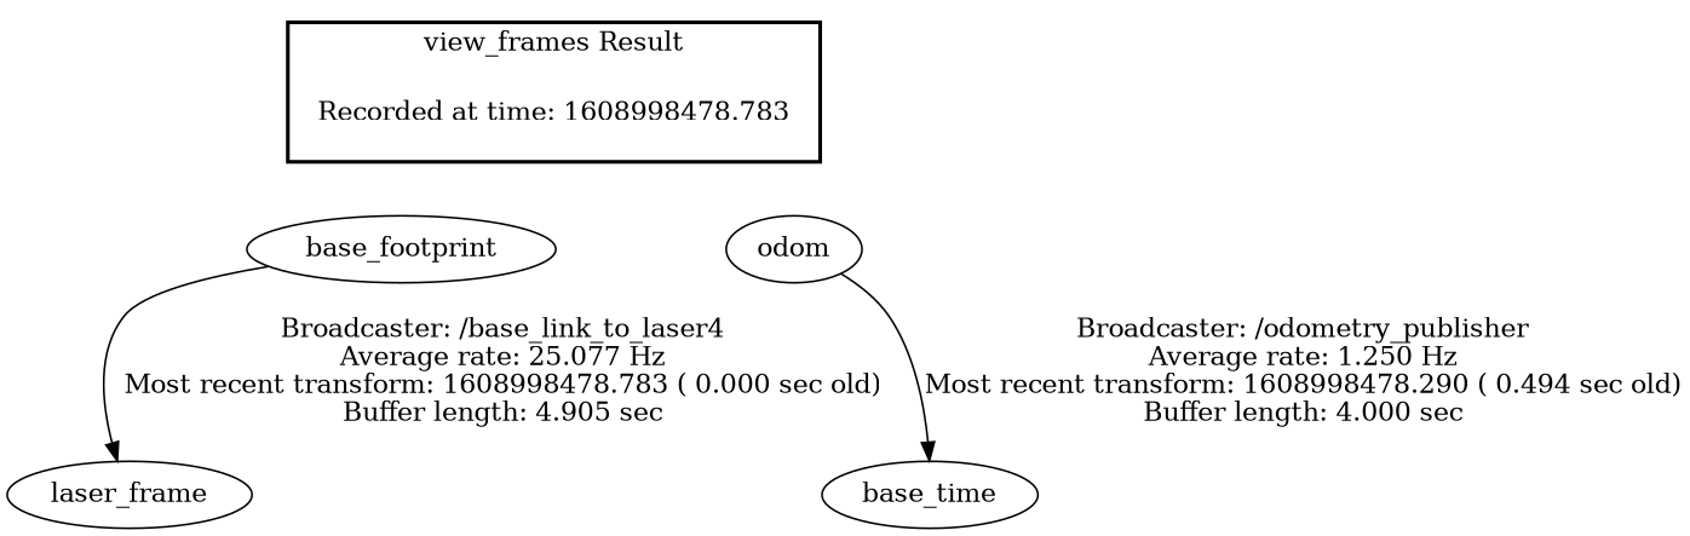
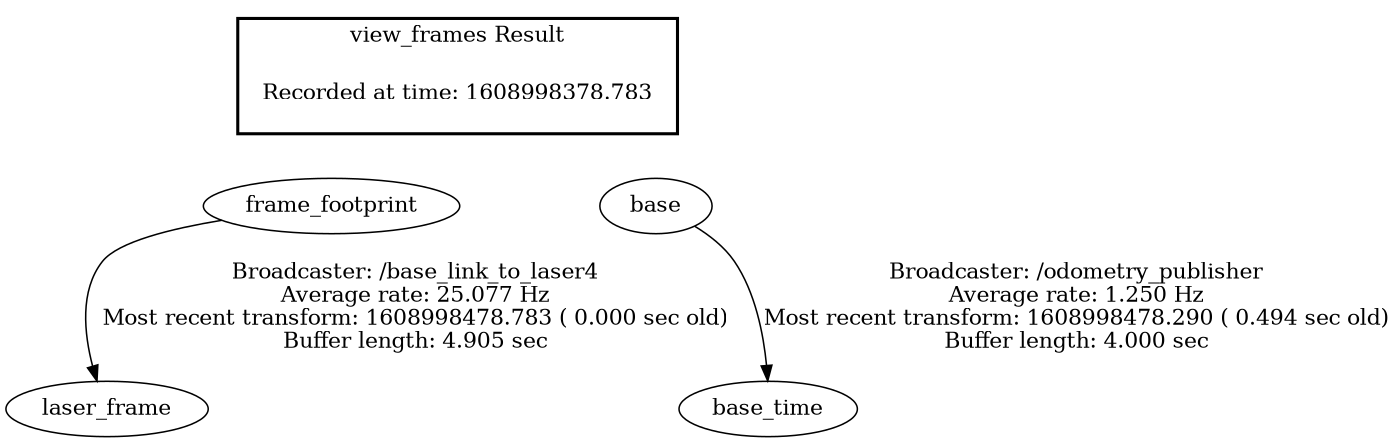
  digraph {
-   "Recorded at time: 1608998478.783" [shape=plaintext]
-   base_footprint
-   odom
+   "Recorded at time: 1608998478.783" [shape=plaintext label="Recorded at time: 1608998378.783"]
+   base_footprint [label=frame_footprint]
+   odom [label=base]
    laser_frame
    n5 [label=base_time]
    subgraph cluster_1 {
      color=black
      label="view_frames Result"
      style=bold
      "Recorded at time: 1608998478.783"
    }
    "Recorded at time: 1608998478.783" -> base_footprint [style=invis]
    "Recorded at time: 1608998478.783" -> odom [style=invis]
    base_footprint -> laser_frame [label="Broadcaster: /base_link_to_laser4\nAverage rate: 25.077 Hz\nMost recent transform: 1608998478.783 ( 0.000 sec old)\nBuffer length: 4.905 sec\n"]
    odom -> n5 [label="Broadcaster: /odometry_publisher\nAverage rate: 1.250 Hz\nMost recent transform: 1608998478.290 ( 0.494 sec old)\nBuffer length: 4.000 sec\n"]
  }
